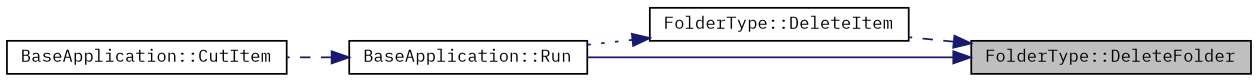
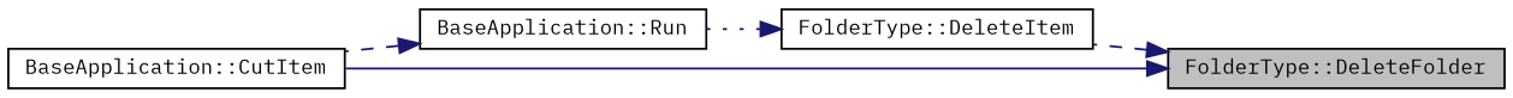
  digraph {
    fontname="IBM Plex Mono"
    rankdir=RL
    node [color=black fillcolor=white fontname="IBM Plex Mono" fontsize=10 shape=record style=filled]
    edge [color=midnightblue dir=back fontname="IBM Plex Mono" fontsize=10 labelfontname=Helvetica labelfontsize=10 style=dashed]
    n1 [fillcolor=grey75 fontcolor=black height=0.2 label="FolderType::DeleteFolder" width=0.4]
    n2 [height=0.2 label="FolderType::DeleteItem" width=0.4]
    n3 [height=0.2 label="BaseApplication::CutItem" width=0.4]
    n4 [height=0.2 label="BaseApplication::Run" width=0.4]
    n1 -> n2
-   n1 -> n4 [style=solid]
+   n1 -> n3 [style=solid]
    n2 -> n4 [style=dotted]
    n4 -> n3
  }
